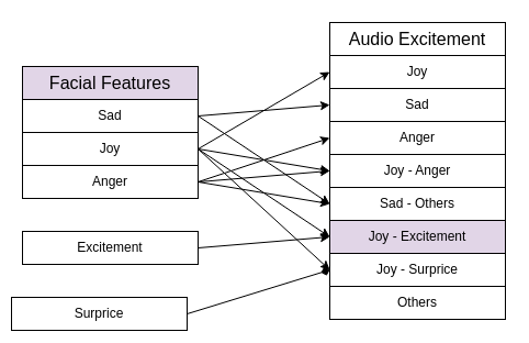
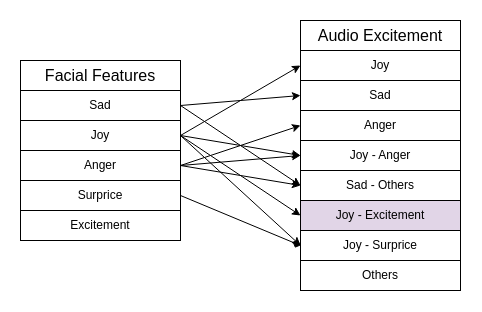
  <mxCell id="0" />
  <mxCell id="1" parent="0" />
- <mxCell id="2" value="&lt;font size=&quot;3&quot;&gt;Facial Features&lt;/font&gt;" style="rounded=0;whiteSpace=wrap;html=1;fillColor=#e1d5e7;" vertex="1" parent="1"><mxGeometry x="20" y="60" width="160" height="30" as="geometry" /></mxCell>
+ <mxCell id="2" value="&lt;font size=&quot;3&quot;&gt;Facial Features&lt;/font&gt;" style="rounded=0;whiteSpace=wrap;html=1;" vertex="1" parent="1"><mxGeometry x="20" y="60" width="160" height="30" as="geometry" /></mxCell>
  <mxCell id="3" value="Sad" style="rounded=0;whiteSpace=wrap;html=1;" vertex="1" parent="1"><mxGeometry x="20" y="90" width="160" height="30" as="geometry" /></mxCell>
  <mxCell id="4" value="Joy" style="rounded=0;whiteSpace=wrap;html=1;" vertex="1" parent="1"><mxGeometry x="20" y="120" width="160" height="30" as="geometry" /></mxCell>
  <mxCell id="5" value="Anger" style="rounded=0;whiteSpace=wrap;html=1;" vertex="1" parent="1"><mxGeometry x="20" y="150" width="160" height="30" as="geometry" /></mxCell>
- <mxCell id="6" value="Surprice" style="rounded=0;whiteSpace=wrap;html=1;" vertex="1" parent="1"><mxGeometry x="10" y="270" width="160" height="30" as="geometry" /></mxCell>
+ <mxCell id="6" value="Surprice" style="rounded=0;whiteSpace=wrap;html=1;" vertex="1" parent="1"><mxGeometry x="20" y="180" width="160" height="30" as="geometry" /></mxCell>
  <mxCell id="7" value="Excitement" style="rounded=0;whiteSpace=wrap;html=1;" vertex="1" parent="1"><mxGeometry x="20" y="210" width="160" height="30" as="geometry" /></mxCell>
  <mxCell id="8" value="&lt;font size=&quot;3&quot;&gt;Audio Excitement&lt;/font&gt;" style="rounded=0;whiteSpace=wrap;html=1;" vertex="1" parent="1"><mxGeometry x="300" y="20" width="160" height="30" as="geometry" /></mxCell>
  <mxCell id="9" value="Joy" style="rounded=0;whiteSpace=wrap;html=1;" vertex="1" parent="1"><mxGeometry x="300" y="50" width="160" height="30" as="geometry" /></mxCell>
  <mxCell id="10" value="Sad" style="rounded=0;whiteSpace=wrap;html=1;" vertex="1" parent="1"><mxGeometry x="300" y="80" width="160" height="30" as="geometry" /></mxCell>
  <mxCell id="11" value="Anger" style="rounded=0;whiteSpace=wrap;html=1;" vertex="1" parent="1"><mxGeometry x="300" y="110" width="160" height="30" as="geometry" /></mxCell>
  <mxCell id="12" value="Joy - Anger" style="rounded=0;whiteSpace=wrap;html=1;" vertex="1" parent="1"><mxGeometry x="300" y="140" width="160" height="30" as="geometry" /></mxCell>
  <mxCell id="13" value="Sad - Others" style="rounded=0;whiteSpace=wrap;html=1;" vertex="1" parent="1"><mxGeometry x="300" y="170" width="160" height="30" as="geometry" /></mxCell>
  <mxCell id="14" value="Joy - Excitement" style="rounded=0;whiteSpace=wrap;html=1;fillColor=#e1d5e7;" vertex="1" parent="1"><mxGeometry x="300" y="200" width="160" height="30" as="geometry" /></mxCell>
  <mxCell id="15" value="Joy - Surprice" style="rounded=0;whiteSpace=wrap;html=1;" vertex="1" parent="1"><mxGeometry x="300" y="230" width="160" height="30" as="geometry" /></mxCell>
  <mxCell id="16" value="Others" style="rounded=0;whiteSpace=wrap;html=1;" vertex="1" parent="1"><mxGeometry x="300" y="260" width="160" height="30" as="geometry" /></mxCell>
  <mxCell id="17" value="" style="endArrow=classic;html=1;rounded=0;fontSize=18;exitX=1;exitY=0.5;exitDx=0;exitDy=0;entryX=0;entryY=0.5;entryDx=0;entryDy=0;" edge="1" parent="1" source="3" target="10"><mxGeometry width="50" height="50" relative="1" as="geometry"><mxPoint x="290" y="280" as="sourcePoint" /><mxPoint x="340" y="230" as="targetPoint" /></mxGeometry></mxCell>
  <mxCell id="18" value="" style="endArrow=classic;html=1;rounded=0;fontSize=18;exitX=1;exitY=0.5;exitDx=0;exitDy=0;entryX=0;entryY=0.5;entryDx=0;entryDy=0;" edge="1" parent="1" source="3" target="13"><mxGeometry width="50" height="50" relative="1" as="geometry"><mxPoint x="190" y="115" as="sourcePoint" /><mxPoint x="310" y="75" as="targetPoint" /></mxGeometry></mxCell>
  <mxCell id="19" value="" style="endArrow=classic;html=1;rounded=0;fontSize=18;exitX=1;exitY=0.5;exitDx=0;exitDy=0;entryX=0;entryY=0.5;entryDx=0;entryDy=0;" edge="1" parent="1" source="4" target="9"><mxGeometry width="50" height="50" relative="1" as="geometry"><mxPoint x="200" y="125" as="sourcePoint" /><mxPoint x="320" y="85" as="targetPoint" /></mxGeometry></mxCell>
  <mxCell id="20" value="" style="endArrow=classic;html=1;rounded=0;fontSize=18;entryX=0;entryY=0.5;entryDx=0;entryDy=0;" edge="1" parent="1" target="12"><mxGeometry width="50" height="50" relative="1" as="geometry"><mxPoint x="180" y="135" as="sourcePoint" /><mxPoint x="330" y="95" as="targetPoint" /></mxGeometry></mxCell>
  <mxCell id="21" value="" style="endArrow=classic;html=1;rounded=0;fontSize=18;entryX=0;entryY=0.5;entryDx=0;entryDy=0;exitX=1;exitY=0.5;exitDx=0;exitDy=0;" edge="1" parent="1" source="4" target="14"><mxGeometry width="50" height="50" relative="1" as="geometry"><mxPoint x="200" y="160" as="sourcePoint" /><mxPoint x="340" y="105" as="targetPoint" /></mxGeometry></mxCell>
  <mxCell id="22" value="" style="endArrow=classic;html=1;rounded=0;fontSize=18;exitX=1;exitY=0.5;exitDx=0;exitDy=0;entryX=0;entryY=0.5;entryDx=0;entryDy=0;" edge="1" parent="1" source="4" target="15"><mxGeometry width="50" height="50" relative="1" as="geometry"><mxPoint x="230" y="155" as="sourcePoint" /><mxPoint x="350" y="115" as="targetPoint" /></mxGeometry></mxCell>
  <mxCell id="23" value="" style="endArrow=classic;html=1;rounded=0;fontSize=18;exitX=1;exitY=0.5;exitDx=0;exitDy=0;entryX=0;entryY=0.5;entryDx=0;entryDy=0;" edge="1" parent="1" source="5" target="11"><mxGeometry width="50" height="50" relative="1" as="geometry"><mxPoint x="240" y="165" as="sourcePoint" /><mxPoint x="360" y="125" as="targetPoint" /></mxGeometry></mxCell>
  <mxCell id="24" value="" style="endArrow=classic;html=1;rounded=0;fontSize=18;entryX=0;entryY=0.5;entryDx=0;entryDy=0;exitX=1;exitY=0.5;exitDx=0;exitDy=0;" edge="1" parent="1" source="5" target="12"><mxGeometry width="50" height="50" relative="1" as="geometry"><mxPoint x="210" y="200" as="sourcePoint" /><mxPoint x="370" y="135" as="targetPoint" /></mxGeometry></mxCell>
  <mxCell id="25" value="" style="endArrow=classic;html=1;rounded=0;fontSize=18;exitX=1;exitY=0.5;exitDx=0;exitDy=0;entryX=0;entryY=0.5;entryDx=0;entryDy=0;" edge="1" parent="1" source="5" target="13"><mxGeometry width="50" height="50" relative="1" as="geometry"><mxPoint x="260" y="185" as="sourcePoint" /><mxPoint x="380" y="145" as="targetPoint" /></mxGeometry></mxCell>
  <mxCell id="26" value="" style="endArrow=diamond;html=1;rounded=0;fontSize=18;exitX=1;exitY=0.5;exitDx=0;exitDy=0;entryX=0;entryY=0.5;entryDx=0;entryDy=0;" edge="1" parent="1" source="6" target="15"><mxGeometry width="50" height="50" relative="1" as="geometry"><mxPoint x="270" y="195" as="sourcePoint" /><mxPoint x="390" y="155" as="targetPoint" /></mxGeometry></mxCell>
- <mxCell id="27" value="" style="endArrow=classic;html=1;rounded=0;fontSize=18;exitX=1;exitY=0.5;exitDx=0;exitDy=0;entryX=0;entryY=0.5;entryDx=0;entryDy=0;" edge="1" parent="1" source="7" target="14"><mxGeometry width="50" height="50" relative="1" as="geometry"><mxPoint x="290" y="215" as="sourcePoint" /><mxPoint x="410" y="175" as="targetPoint" /></mxGeometry></mxCell>
